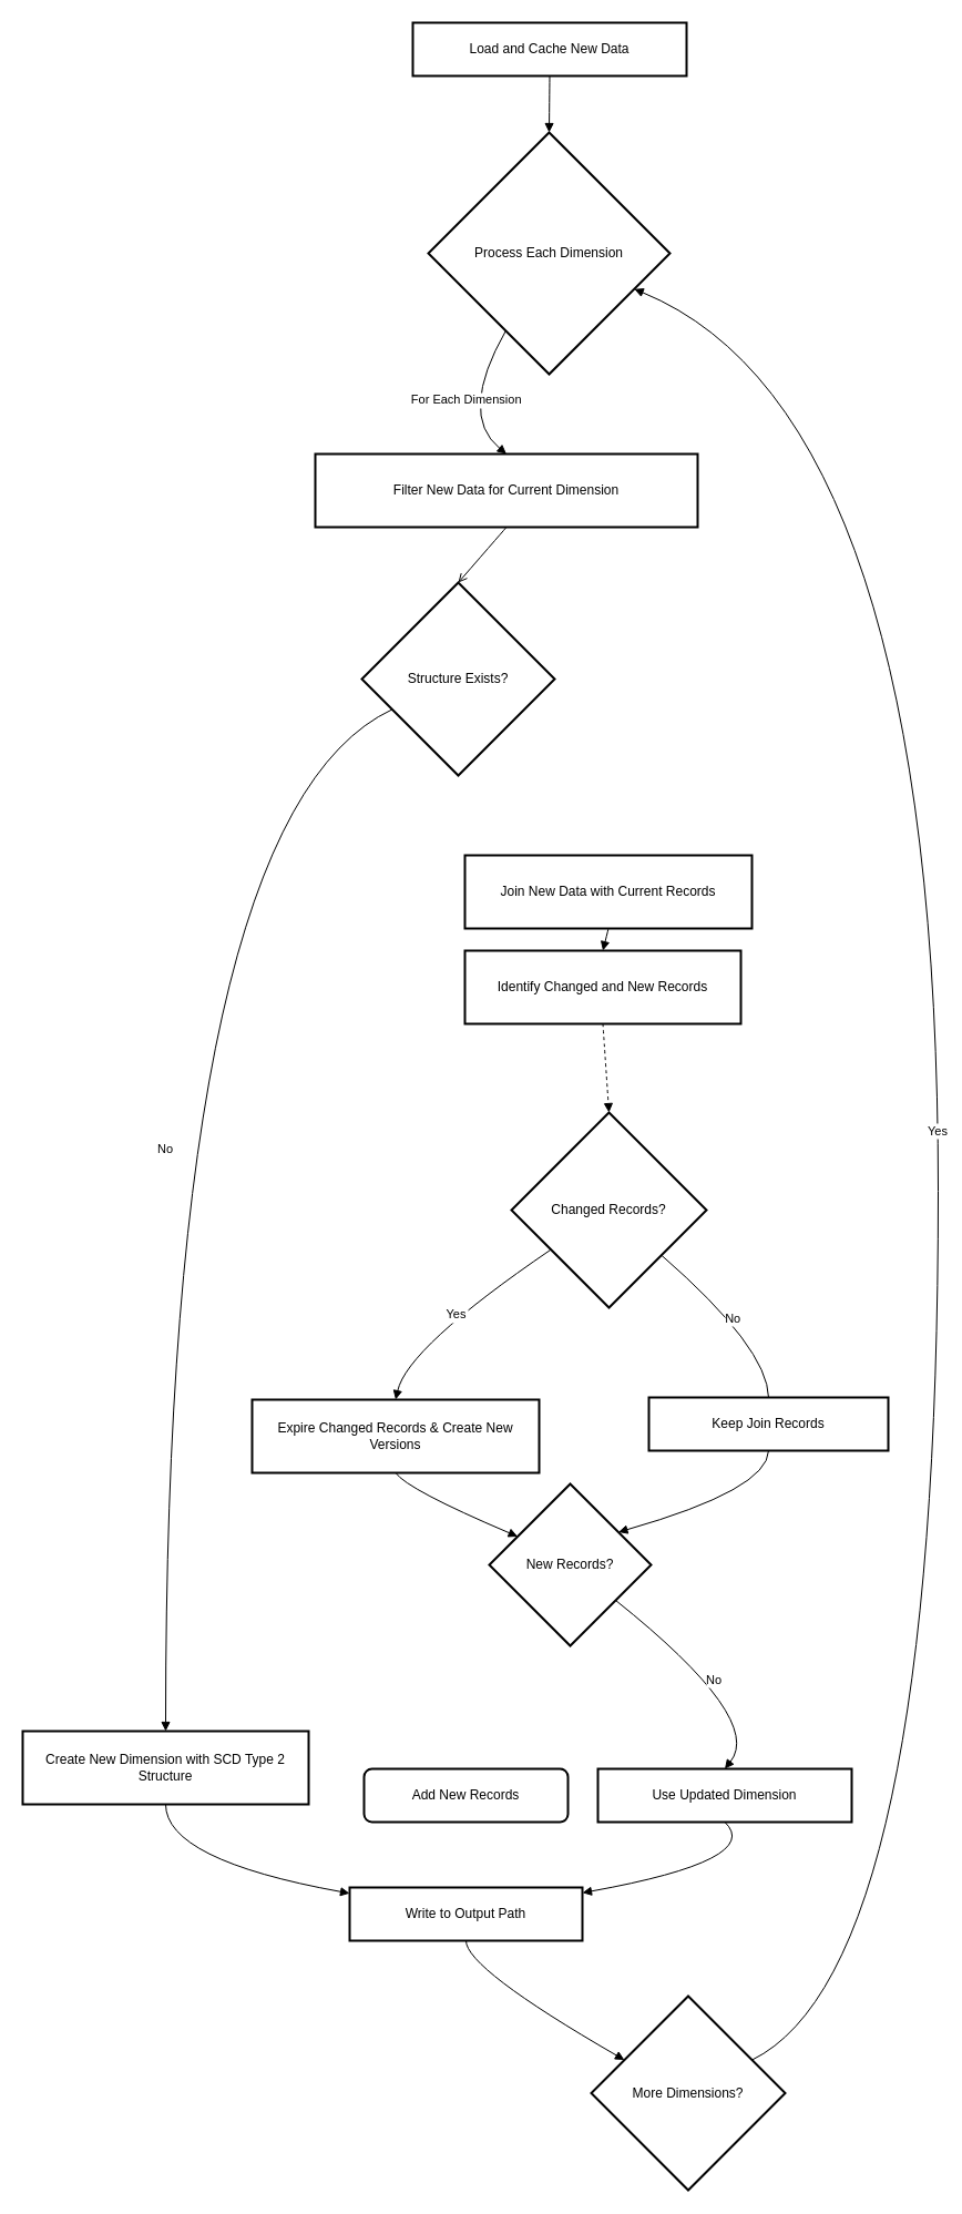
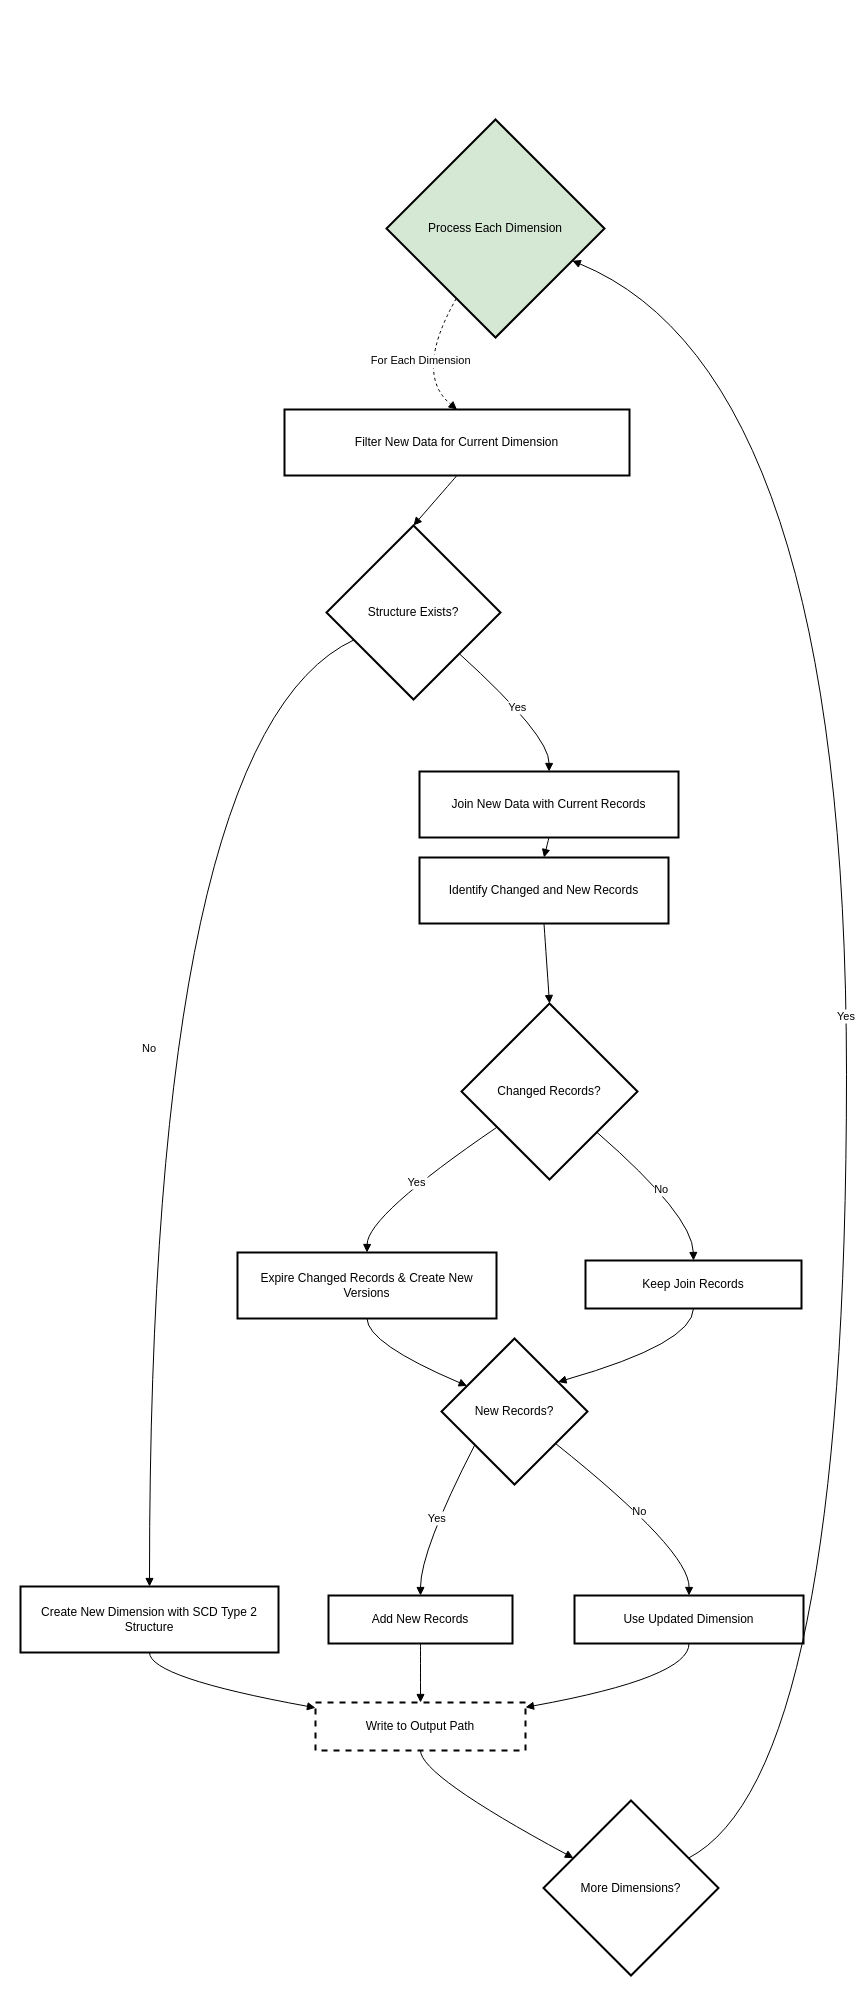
  <mxCell id="0" />
  <mxCell id="1" parent="0" />
- <mxCell id="2" value="Load and Cache New Data" style="whiteSpace=wrap;strokeWidth=2;" vertex="1" parent="1"><mxGeometry x="372" y="20" width="247" height="48" as="geometry" /></mxCell>
- <mxCell id="3" value="Process Each Dimension" style="rhombus;strokeWidth=2;whiteSpace=wrap;" vertex="1" parent="1"><mxGeometry x="386" y="119" width="218" height="218" as="geometry" /></mxCell>
+ <mxCell id="3" value="Process Each Dimension" style="rhombus;strokeWidth=2;whiteSpace=wrap;fillColor=#d5e8d4;" vertex="1" parent="1"><mxGeometry x="386" y="119" width="218" height="218" as="geometry" /></mxCell>
  <mxCell id="4" value="Filter New Data for Current Dimension" style="whiteSpace=wrap;strokeWidth=2;" vertex="1" parent="1"><mxGeometry x="284" y="409" width="345" height="66" as="geometry" /></mxCell>
  <mxCell id="5" value="Structure Exists?" style="rhombus;strokeWidth=2;whiteSpace=wrap;" vertex="1" parent="1"><mxGeometry x="326" y="525" width="174" height="174" as="geometry" /></mxCell>
- <mxCell id="6" value="Create New Dimension with SCD Type 2 Structure" style="whiteSpace=wrap;strokeWidth=2;" vertex="1" parent="1"><mxGeometry x="20" y="1561" width="258" height="66" as="geometry" /></mxCell>
- <mxCell id="7" value="Write to Output Path" style="whiteSpace=wrap;strokeWidth=2;" vertex="1" parent="1"><mxGeometry x="315" y="1702" width="210" height="48" as="geometry" /></mxCell>
+ <mxCell id="6" value="Create New Dimension with SCD Type 2 Structure" style="whiteSpace=wrap;strokeWidth=2;" vertex="1" parent="1"><mxGeometry x="20" y="1586" width="258" height="66" as="geometry" /></mxCell>
+ <mxCell id="7" value="Write to Output Path" style="whiteSpace=wrap;strokeWidth=2;dashed=1;" vertex="1" parent="1"><mxGeometry x="315" y="1702" width="210" height="48" as="geometry" /></mxCell>
  <mxCell id="8" value="Join New Data with Current Records" style="whiteSpace=wrap;strokeWidth=2;" vertex="1" parent="1"><mxGeometry x="419" y="771" width="259" height="66" as="geometry" /></mxCell>
  <mxCell id="9" value="Identify Changed and New Records" style="whiteSpace=wrap;strokeWidth=2;" vertex="1" parent="1"><mxGeometry x="419" y="857" width="249" height="66" as="geometry" /></mxCell>
  <mxCell id="10" value="Changed Records?" style="rhombus;strokeWidth=2;whiteSpace=wrap;" vertex="1" parent="1"><mxGeometry x="461" y="1003" width="176" height="176" as="geometry" /></mxCell>
- <mxCell id="11" value="Expire Changed Records &amp; Create New Versions" style="whiteSpace=wrap;strokeWidth=2;" vertex="1" parent="1"><mxGeometry x="227" y="1262" width="259" height="66" as="geometry" /></mxCell>
+ <mxCell id="11" value="Expire Changed Records &amp; Create New Versions" style="whiteSpace=wrap;strokeWidth=2;" vertex="1" parent="1"><mxGeometry x="237" y="1252" width="259" height="66" as="geometry" /></mxCell>
  <mxCell id="12" value="Keep Join Records" style="whiteSpace=wrap;strokeWidth=2;" vertex="1" parent="1"><mxGeometry x="585" y="1260" width="216" height="48" as="geometry" /></mxCell>
  <mxCell id="13" value="New Records?" style="rhombus;strokeWidth=2;whiteSpace=wrap;" vertex="1" parent="1"><mxGeometry x="441" y="1338" width="146" height="146" as="geometry" /></mxCell>
- <mxCell id="14" value="Add New Records" style="whiteSpace=wrap;strokeWidth=2;rounded=1;" vertex="1" parent="1"><mxGeometry x="328" y="1595" width="184" height="48" as="geometry" /></mxCell>
- <mxCell id="15" value="Use Updated Dimension" style="whiteSpace=wrap;strokeWidth=2;" vertex="1" parent="1"><mxGeometry x="539" y="1595" width="229" height="48" as="geometry" /></mxCell>
- <mxCell id="16" value="More Dimensions?" style="rhombus;strokeWidth=2;whiteSpace=wrap;" vertex="1" parent="1"><mxGeometry x="533" y="1800" width="175" height="175" as="geometry" /></mxCell>
- <mxCell id="17" value="" style="curved=1;startArrow=none;endArrow=block;exitX=0.5;exitY=1.02;entryX=0.5;entryY=0;rounded=0;" edge="1" parent="1" source="2" target="3"><mxGeometry relative="1" as="geometry"><Array as="points" /></mxGeometry></mxCell>
- <mxCell id="18" value="For Each Dimension" style="curved=1;startArrow=none;endArrow=block;exitX=0.22;exitY=1;entryX=0.5;entryY=0;rounded=0;" edge="1" parent="1" source="3" target="4"><mxGeometry relative="1" as="geometry"><Array as="points"><mxPoint x="413" y="373" /></Array></mxGeometry></mxCell>
- <mxCell id="19" value="" style="curved=1;startArrow=none;endArrow=open;exitX=0.5;exitY=1;entryX=0.5;entryY=0;rounded=0;" edge="1" parent="1" source="4" target="5"><mxGeometry relative="1" as="geometry"><Array as="points" /></mxGeometry></mxCell>
+ <mxCell id="14" value="Add New Records" style="whiteSpace=wrap;strokeWidth=2;" vertex="1" parent="1"><mxGeometry x="328" y="1595" width="184" height="48" as="geometry" /></mxCell>
+ <mxCell id="15" value="Use Updated Dimension" style="whiteSpace=wrap;strokeWidth=2;" vertex="1" parent="1"><mxGeometry x="574" y="1595" width="229" height="48" as="geometry" /></mxCell>
+ <mxCell id="16" value="More Dimensions?" style="rhombus;strokeWidth=2;whiteSpace=wrap;" vertex="1" parent="1"><mxGeometry x="543" y="1800" width="175" height="175" as="geometry" /></mxCell>
+ <mxCell id="18" value="For Each Dimension" style="curved=1;startArrow=none;endArrow=block;exitX=0.22;exitY=1;entryX=0.5;entryY=0;rounded=0;dashed=1;" edge="1" parent="1" source="3" target="4"><mxGeometry relative="1" as="geometry"><Array as="points"><mxPoint x="413" y="373" /></Array></mxGeometry></mxCell>
+ <mxCell id="19" value="" style="curved=1;startArrow=none;endArrow=block;exitX=0.5;exitY=1;entryX=0.5;entryY=0;rounded=0;" edge="1" parent="1" source="4" target="5"><mxGeometry relative="1" as="geometry"><Array as="points" /></mxGeometry></mxCell>
  <mxCell id="20" value="No" style="curved=1;startArrow=none;endArrow=block;exitX=0;exitY=0.73;entryX=0.5;entryY=0;rounded=0;" edge="1" parent="1" source="5" target="6"><mxGeometry relative="1" as="geometry"><Array as="points"><mxPoint x="149" y="735" /></Array></mxGeometry></mxCell>
  <mxCell id="21" value="" style="curved=1;startArrow=none;endArrow=block;exitX=0.5;exitY=1;entryX=0;entryY=0.11;rounded=0;" edge="1" parent="1" source="6" target="7"><mxGeometry relative="1" as="geometry"><Array as="points"><mxPoint x="149" y="1677" /></Array></mxGeometry></mxCell>
+ <mxCell id="22" value="Yes" style="curved=1;startArrow=none;endArrow=block;exitX=1;exitY=0.95;entryX=0.5;entryY=0;rounded=0;" edge="1" parent="1" source="5" target="8"><mxGeometry relative="1" as="geometry"><Array as="points"><mxPoint x="549" y="735" /></Array></mxGeometry></mxCell>
  <mxCell id="23" value="" style="curved=1;startArrow=none;endArrow=block;exitX=0.5;exitY=1;entryX=0.5;entryY=0;rounded=0;" edge="1" parent="1" source="8" target="9"><mxGeometry relative="1" as="geometry"><Array as="points" /></mxGeometry></mxCell>
- <mxCell id="24" value="" style="curved=1;startArrow=none;endArrow=block;exitX=0.5;exitY=1;entryX=0.5;entryY=0;rounded=0;dashed=1;" edge="1" parent="1" source="9" target="10"><mxGeometry relative="1" as="geometry"><Array as="points" /></mxGeometry></mxCell>
+ <mxCell id="24" value="" style="curved=1;startArrow=none;endArrow=block;exitX=0.5;exitY=1;entryX=0.5;entryY=0;rounded=0;" edge="1" parent="1" source="9" target="10"><mxGeometry relative="1" as="geometry"><Array as="points" /></mxGeometry></mxCell>
  <mxCell id="25" value="Yes" style="curved=1;startArrow=none;endArrow=block;exitX=0;exitY=0.84;entryX=0.5;entryY=-0.01;rounded=0;" edge="1" parent="1" source="10" target="11"><mxGeometry relative="1" as="geometry"><Array as="points"><mxPoint x="367" y="1215" /></Array></mxGeometry></mxCell>
- <mxCell id="26" value="No" style="curved=1;startArrow=none;endArrow=none;exitX=1;exitY=0.93;entryX=0.5;entryY=0.01;rounded=0;" edge="1" parent="1" source="10" target="12"><mxGeometry relative="1" as="geometry"><Array as="points"><mxPoint x="692" y="1215" /></Array></mxGeometry></mxCell>
+ <mxCell id="26" value="No" style="curved=1;startArrow=none;endArrow=block;exitX=1;exitY=0.93;entryX=0.5;entryY=0.01;rounded=0;" edge="1" parent="1" source="10" target="12"><mxGeometry relative="1" as="geometry"><Array as="points"><mxPoint x="692" y="1215" /></Array></mxGeometry></mxCell>
  <mxCell id="27" value="" style="curved=1;startArrow=none;endArrow=block;exitX=0.5;exitY=0.99;entryX=0;entryY=0.23;rounded=0;" edge="1" parent="1" source="11" target="13"><mxGeometry relative="1" as="geometry"><Array as="points"><mxPoint x="367" y="1343" /></Array></mxGeometry></mxCell>
  <mxCell id="28" value="" style="curved=1;startArrow=none;endArrow=block;exitX=0.5;exitY=1.02;entryX=1;entryY=0.16;rounded=0;" edge="1" parent="1" source="12" target="13"><mxGeometry relative="1" as="geometry"><Array as="points"><mxPoint x="692" y="1343" /></Array></mxGeometry></mxCell>
+ <mxCell id="29" value="Yes" style="curved=1;startArrow=none;endArrow=block;exitX=0;exitY=0.92;entryX=0.5;entryY=0;rounded=0;" edge="1" parent="1" source="13" target="14"><mxGeometry relative="1" as="geometry"><Array as="points"><mxPoint x="420" y="1550" /></Array></mxGeometry></mxCell>
  <mxCell id="30" value="No" style="curved=1;startArrow=none;endArrow=block;exitX=1;exitY=0.89;entryX=0.5;entryY=0;rounded=0;" edge="1" parent="1" source="13" target="15"><mxGeometry relative="1" as="geometry"><Array as="points"><mxPoint x="689" y="1550" /></Array></mxGeometry></mxCell>
+ <mxCell id="31" value="" style="curved=1;startArrow=none;endArrow=block;exitX=0.5;exitY=1;entryX=0.5;entryY=0;rounded=0;" edge="1" parent="1" source="14" target="7"><mxGeometry relative="1" as="geometry"><Array as="points" /></mxGeometry></mxCell>
  <mxCell id="32" value="" style="curved=1;startArrow=none;endArrow=block;exitX=0.5;exitY=1;entryX=1;entryY=0.1;rounded=0;" edge="1" parent="1" source="15" target="7"><mxGeometry relative="1" as="geometry"><Array as="points"><mxPoint x="689" y="1677" /></Array></mxGeometry></mxCell>
  <mxCell id="33" value="" style="curved=1;startArrow=none;endArrow=block;exitX=0.5;exitY=1.01;entryX=0;entryY=0.24;rounded=0;" edge="1" parent="1" source="7" target="16"><mxGeometry relative="1" as="geometry"><Array as="points"><mxPoint x="420" y="1775" /></Array></mxGeometry></mxCell>
  <mxCell id="34" value="Yes" style="curved=1;startArrow=none;endArrow=block;exitX=1;exitY=0.24;entryX=1;entryY=0.71;rounded=0;" edge="1" parent="1" source="16" target="3"><mxGeometry relative="1" as="geometry"><Array as="points"><mxPoint x="846" y="1775" /><mxPoint x="846" y="373" /></Array></mxGeometry></mxCell>
